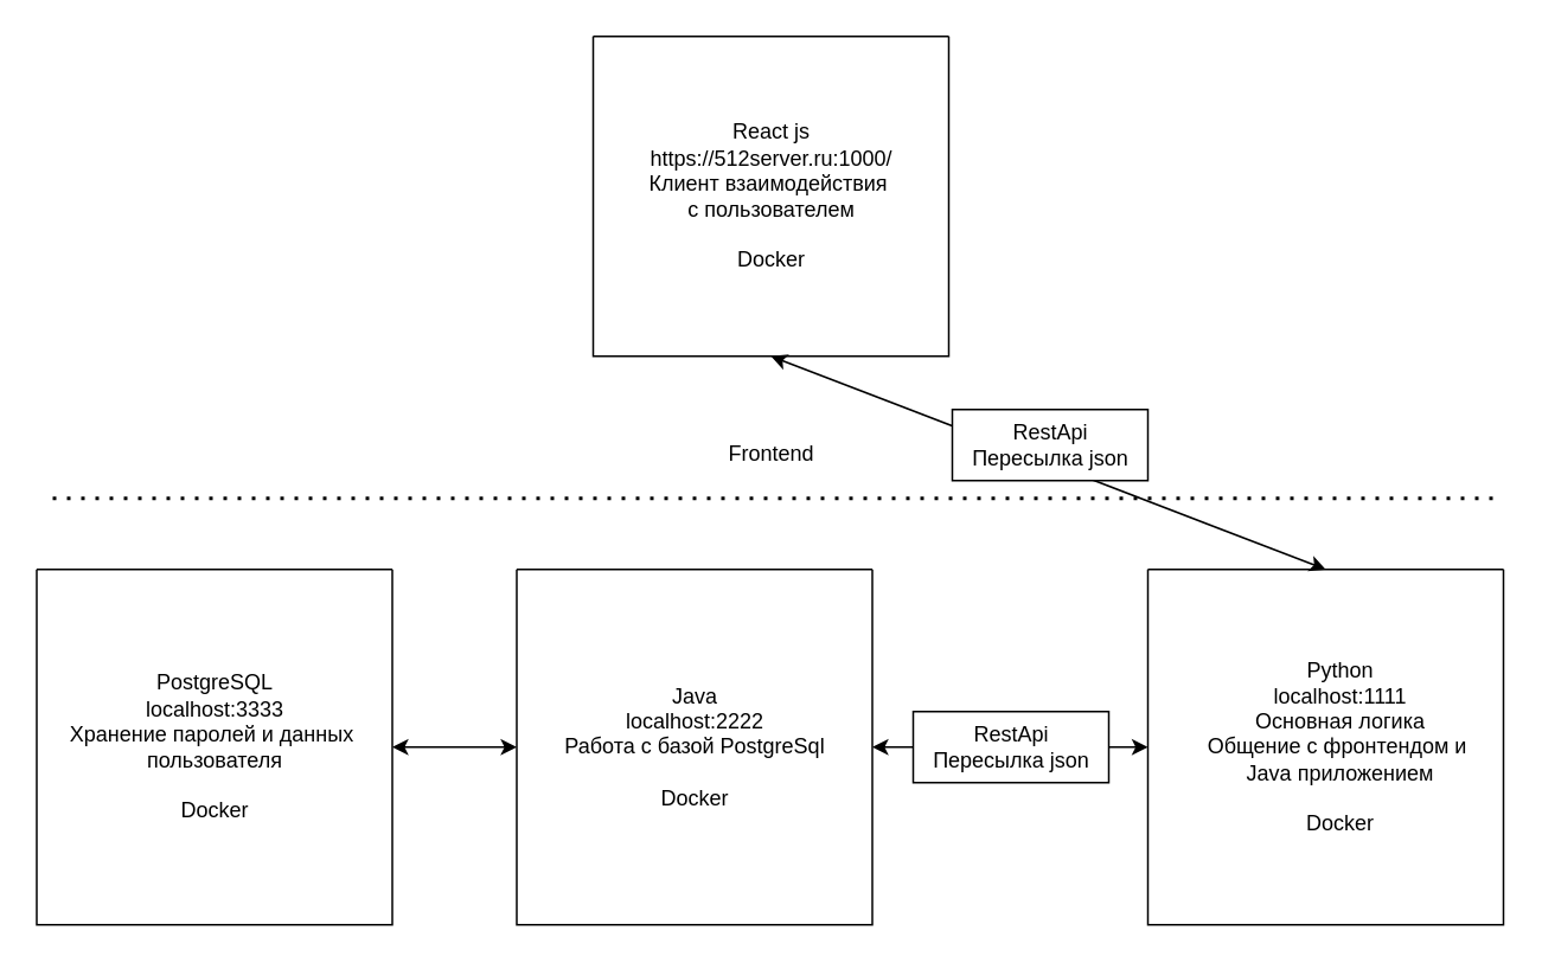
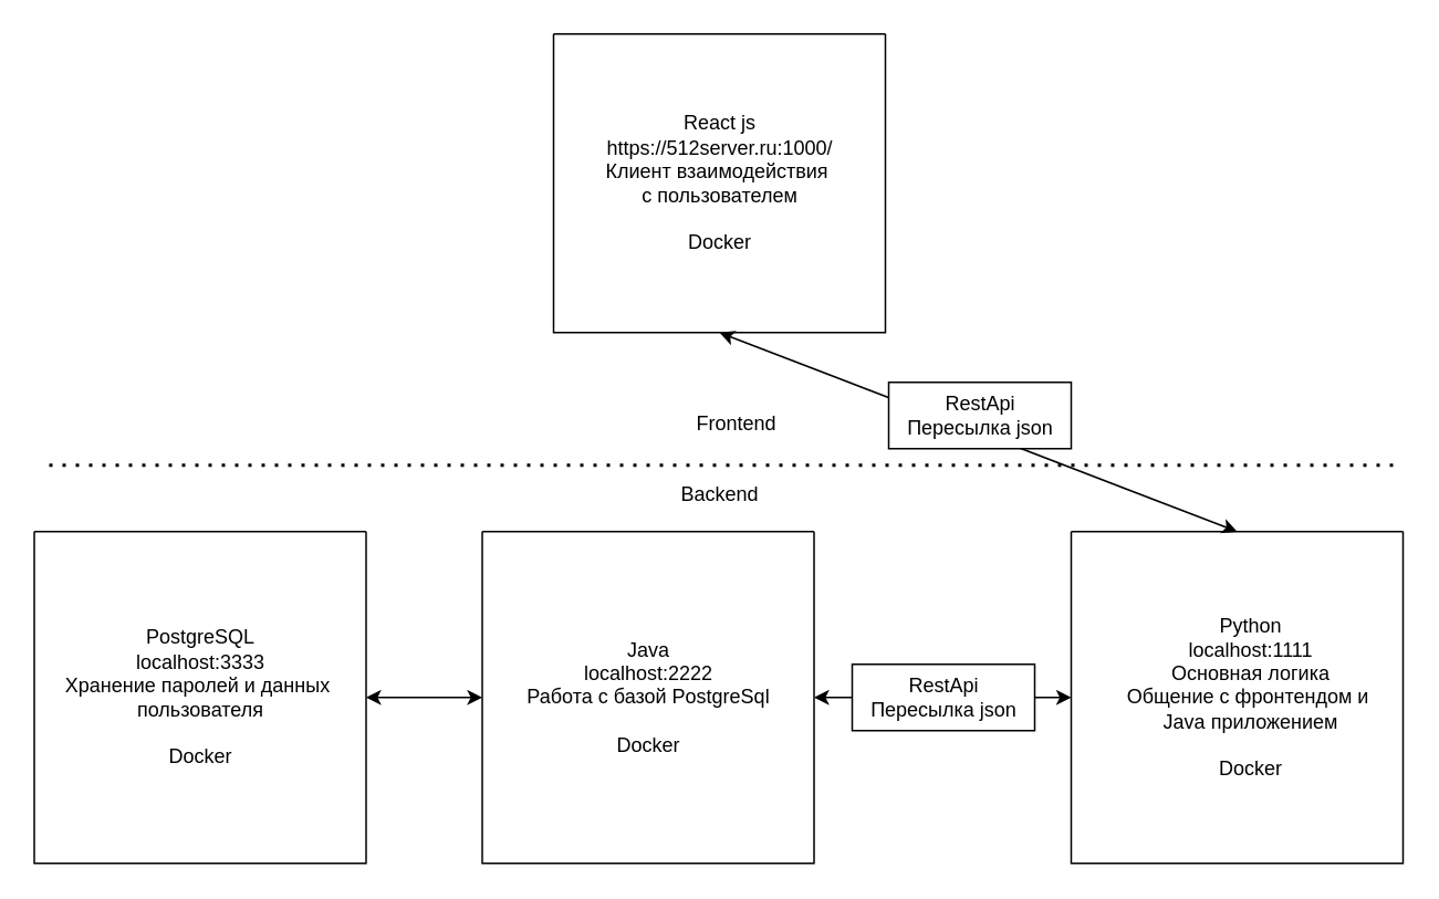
  <mxCell id="0" />
  <mxCell id="1" parent="0" />
  <mxCell id="2" value="" style="swimlane;startSize=0;" vertex="1" parent="1"><mxGeometry x="333" y="20" width="200" height="180" as="geometry" /></mxCell>
  <mxCell id="3" value="&lt;div&gt;&lt;span style=&quot;background-color: transparent; color: light-dark(rgb(0, 0, 0), rgb(255, 255, 255));&quot;&gt;React js&lt;/span&gt;&lt;/div&gt;&lt;div&gt;https://512server.ru:1000/&lt;/div&gt;&lt;div&gt;Клиент взаимодействия&amp;nbsp;&lt;/div&gt;&lt;div&gt;с пользователем&lt;/div&gt;&lt;div&gt;&lt;br&gt;&lt;/div&gt;&lt;div&gt;Docker&lt;/div&gt;" style="text;html=1;align=center;verticalAlign=middle;resizable=0;points=[];autosize=1;strokeColor=none;fillColor=none;" vertex="1" parent="2"><mxGeometry x="20" y="40" width="160" height="100" as="geometry" /></mxCell>
  <mxCell id="4" value="" style="endArrow=none;dashed=1;html=1;dashPattern=1 3;strokeWidth=2;rounded=0;" edge="1" parent="1"><mxGeometry width="50" height="50" relative="1" as="geometry"><mxPoint x="29" y="280" as="sourcePoint" /><mxPoint x="839" y="280" as="targetPoint" /></mxGeometry></mxCell>
  <mxCell id="5" value="" style="swimlane;startSize=0;" vertex="1" parent="1"><mxGeometry x="290" y="320" width="200" height="200" as="geometry" /></mxCell>
  <mxCell id="6" value="Java&lt;div&gt;&lt;div&gt;localhost:2222&lt;/div&gt;&lt;div&gt;Работа с базой PostgreSql&lt;/div&gt;&lt;/div&gt;&lt;div&gt;&lt;br&gt;&lt;/div&gt;&lt;div&gt;Docker&lt;/div&gt;" style="text;html=1;align=center;verticalAlign=middle;resizable=0;points=[];autosize=1;strokeColor=none;fillColor=none;" vertex="1" parent="5"><mxGeometry x="15" y="55" width="170" height="90" as="geometry" /></mxCell>
+ <mxCell id="7" value="Backend" style="text;html=1;align=center;verticalAlign=middle;resizable=0;points=[];autosize=1;strokeColor=none;fillColor=none;" vertex="1" parent="1"><mxGeometry x="398" y="283" width="70" height="30" as="geometry" /></mxCell>
  <mxCell id="8" value="" style="swimlane;startSize=0;" vertex="1" parent="1"><mxGeometry x="645" y="320" width="200" height="200" as="geometry" /></mxCell>
  <mxCell id="9" value="Python&lt;div&gt;&lt;div&gt;localhost:1111&lt;/div&gt;&lt;div&gt;Основная логика&lt;/div&gt;&lt;div&gt;Общение с фронтендом и&amp;nbsp;&lt;/div&gt;&lt;div&gt;Java приложением&lt;/div&gt;&lt;/div&gt;&lt;div&gt;&lt;br&gt;&lt;/div&gt;&lt;div&gt;Docker&lt;/div&gt;" style="text;html=1;align=center;verticalAlign=middle;resizable=0;points=[];autosize=1;strokeColor=none;fillColor=none;" vertex="1" parent="8"><mxGeometry x="23" y="45" width="170" height="110" as="geometry" /></mxCell>
  <mxCell id="10" value="" style="endArrow=classic;startArrow=classic;html=1;rounded=0;entryX=0.5;entryY=1;entryDx=0;entryDy=0;exitX=0.5;exitY=0;exitDx=0;exitDy=0;" edge="1" parent="1" source="8" target="2"><mxGeometry width="50" height="50" relative="1" as="geometry"><mxPoint x="676.9" y="297" as="sourcePoint" /><mxPoint x="379" y="250" as="targetPoint" /></mxGeometry></mxCell>
  <mxCell id="11" value="RestApi&lt;div&gt;Пересылка json&lt;/div&gt;" style="text;html=1;align=center;verticalAlign=middle;resizable=0;points=[];autosize=1;strokeColor=default;fillColor=default;" vertex="1" parent="1"><mxGeometry x="535" y="230" width="110" height="40" as="geometry" /></mxCell>
  <mxCell id="12" value="" style="endArrow=classic;startArrow=classic;html=1;rounded=0;entryX=0;entryY=0.5;entryDx=0;entryDy=0;exitX=1;exitY=0.5;exitDx=0;exitDy=0;" edge="1" parent="1" source="5" target="8"><mxGeometry width="50" height="50" relative="1" as="geometry"><mxPoint x="520" y="480" as="sourcePoint" /><mxPoint x="539" y="380" as="targetPoint" /></mxGeometry></mxCell>
  <mxCell id="13" value="" style="swimlane;startSize=0;" vertex="1" parent="1"><mxGeometry x="20" y="320" width="200" height="200" as="geometry" /></mxCell>
  <mxCell id="14" value="PostgreSQL&lt;div&gt;localhost:3333&lt;/div&gt;&lt;div&gt;&lt;div&gt;Хранение паролей и данных&amp;nbsp;&lt;/div&gt;&lt;div&gt;пользователя&lt;/div&gt;&lt;/div&gt;&lt;div&gt;&lt;br&gt;&lt;/div&gt;&lt;div&gt;Docker&lt;/div&gt;" style="text;html=1;align=center;verticalAlign=middle;resizable=0;points=[];autosize=1;strokeColor=none;fillColor=none;" vertex="1" parent="13"><mxGeometry x="5" y="50" width="190" height="100" as="geometry" /></mxCell>
  <mxCell id="15" value="" style="endArrow=classic;startArrow=classic;html=1;rounded=0;exitX=1;exitY=0.5;exitDx=0;exitDy=0;entryX=0;entryY=0.5;entryDx=0;entryDy=0;" edge="1" parent="1" source="13" target="5"><mxGeometry width="50" height="50" relative="1" as="geometry"><mxPoint x="250" y="400" as="sourcePoint" /><mxPoint x="300" y="350" as="targetPoint" /></mxGeometry></mxCell>
- <mxCell id="16" value="Frontend" style="text;html=1;align=center;verticalAlign=middle;resizable=0;points=[];autosize=1;strokeColor=none;fillColor=none;" vertex="1" parent="1"><mxGeometry x="398" y="240" width="70" height="30" as="geometry" /></mxCell>
+ <mxCell id="16" value="Frontend" style="text;html=1;align=center;verticalAlign=middle;resizable=0;points=[];autosize=1;strokeColor=none;fillColor=none;" vertex="1" parent="1"><mxGeometry x="408" y="240" width="70" height="30" as="geometry" /></mxCell>
  <mxCell id="17" value="RestApi&lt;div&gt;Пересылка json&lt;/div&gt;" style="text;html=1;align=center;verticalAlign=middle;resizable=0;points=[];autosize=1;strokeColor=default;fillColor=default;" vertex="1" parent="1"><mxGeometry x="513" y="400" width="110" height="40" as="geometry" /></mxCell>
